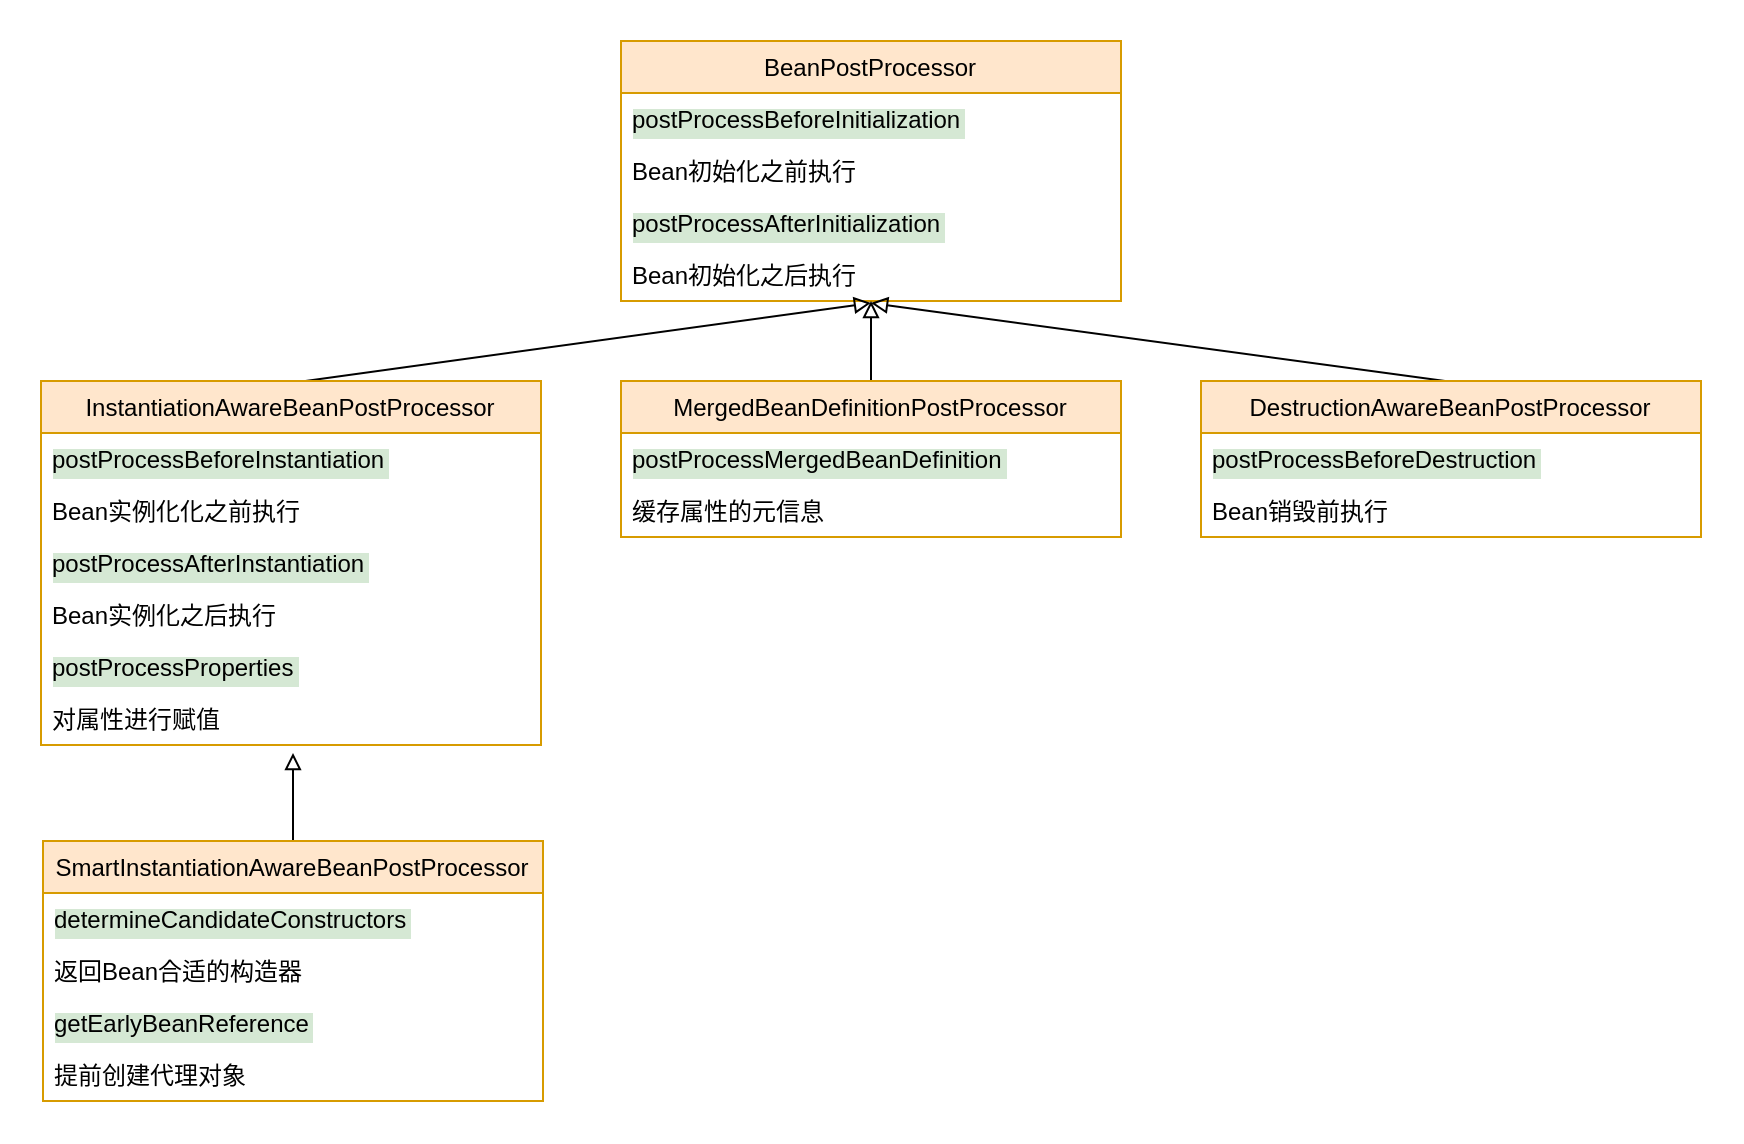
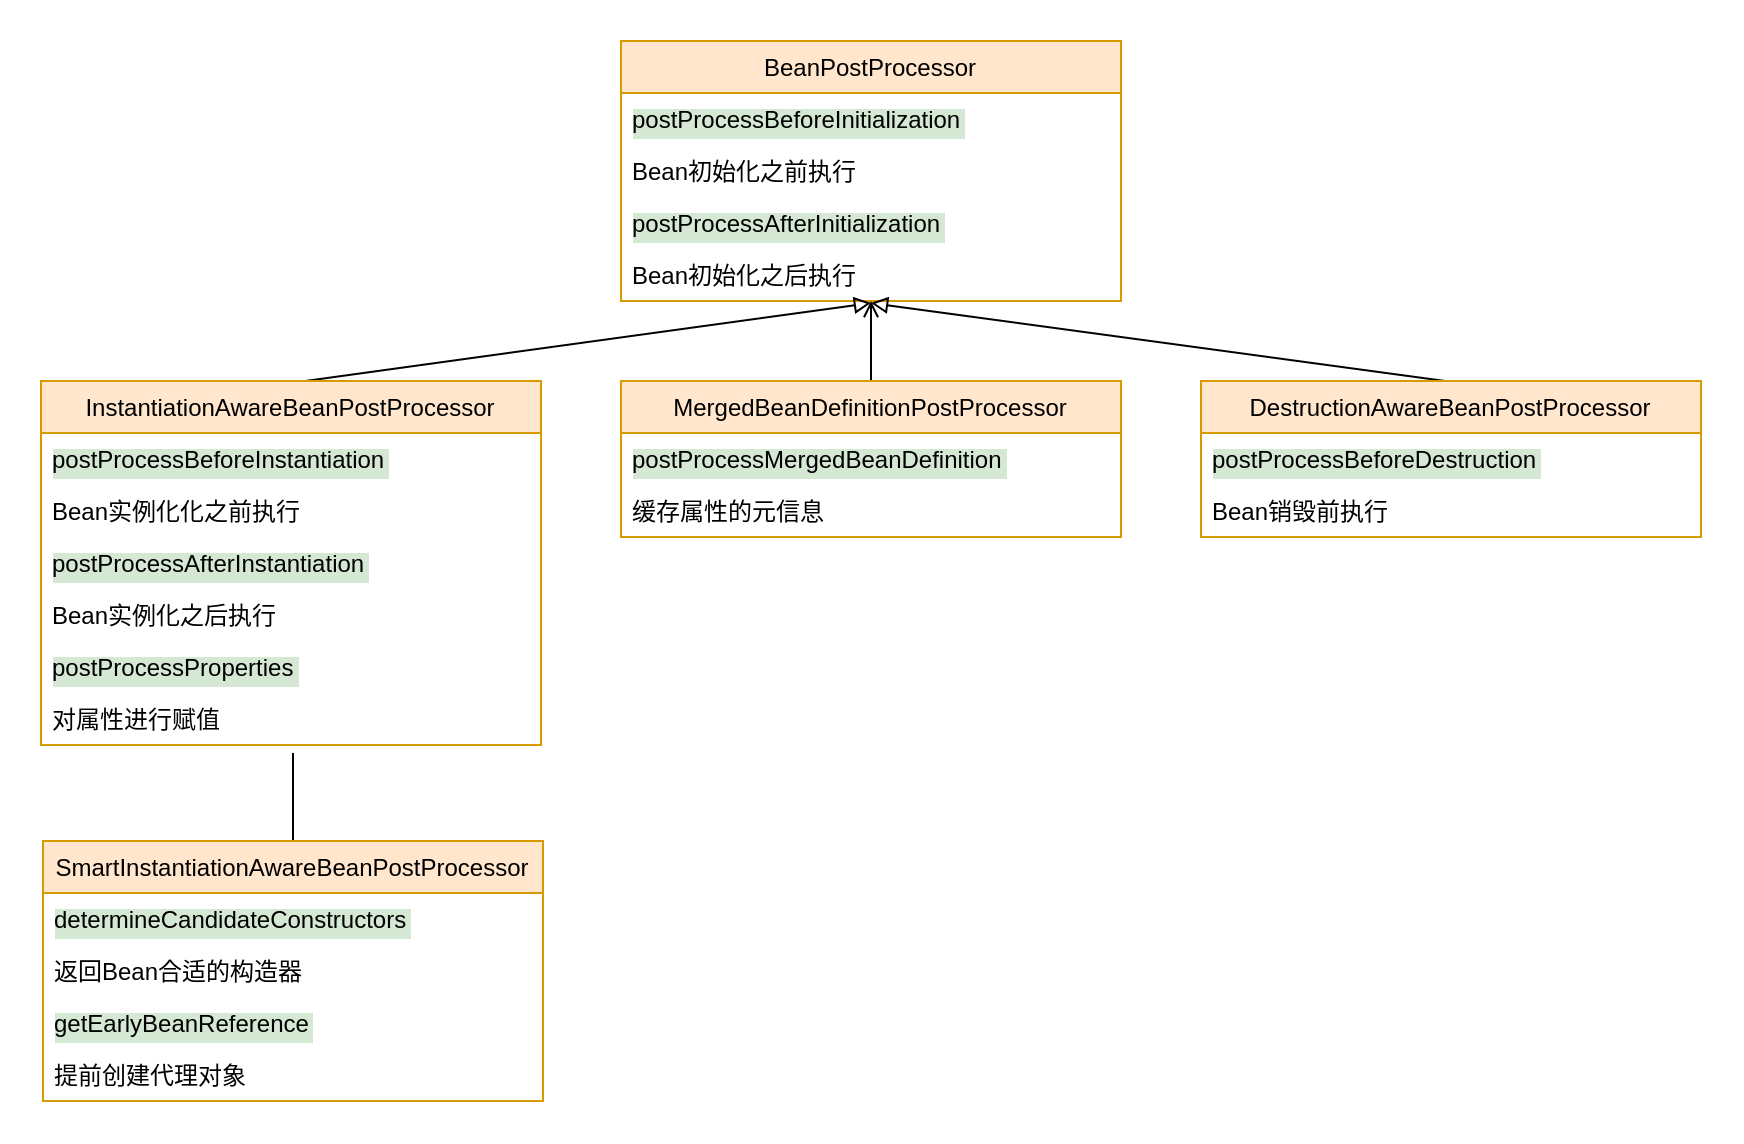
  <mxCell id="0" />
  <mxCell id="1" parent="0" />
  <mxCell id="2" value="BeanPostProcessor" style="swimlane;fontStyle=0;childLayout=stackLayout;horizontal=1;startSize=26;fillColor=#ffe6cc;horizontalStack=0;resizeParent=1;resizeParentMax=0;resizeLast=0;collapsible=1;marginBottom=0;strokeColor=#d79b00;" vertex="1" parent="1"><mxGeometry x="310" y="20" width="250" height="130" as="geometry" /></mxCell>
  <mxCell id="3" value="postProcessBeforeInitialization" style="text;strokeColor=none;fillColor=none;align=left;verticalAlign=top;spacingLeft=4;spacingRight=4;overflow=hidden;rotatable=0;points=[[0,0.5],[1,0.5]];portConstraint=eastwest;fontColor=#000000;labelBackgroundColor=#D5E8D4;" vertex="1" parent="2"><mxGeometry y="26" width="250" height="26" as="geometry" /></mxCell>
  <mxCell id="4" value="Bean初始化之前执行" style="text;strokeColor=none;fillColor=none;align=left;verticalAlign=top;spacingLeft=4;spacingRight=4;overflow=hidden;rotatable=0;points=[[0,0.5],[1,0.5]];portConstraint=eastwest;" vertex="1" parent="2"><mxGeometry y="52" width="250" height="26" as="geometry" /></mxCell>
  <mxCell id="5" value="postProcessAfterInitialization" style="text;strokeColor=none;fillColor=none;align=left;verticalAlign=top;spacingLeft=4;spacingRight=4;overflow=hidden;rotatable=0;points=[[0,0.5],[1,0.5]];portConstraint=eastwest;labelBackgroundColor=#D5E8D4;" vertex="1" parent="2"><mxGeometry y="78" width="250" height="26" as="geometry" /></mxCell>
  <mxCell id="6" value="Bean初始化之后执行" style="text;strokeColor=none;fillColor=none;align=left;verticalAlign=top;spacingLeft=4;spacingRight=4;overflow=hidden;rotatable=0;points=[[0,0.5],[1,0.5]];portConstraint=eastwest;" vertex="1" parent="2"><mxGeometry y="104" width="250" height="26" as="geometry" /></mxCell>
  <mxCell id="7" style="edgeStyle=none;rounded=0;orthogonalLoop=1;jettySize=auto;html=1;exitX=0.5;exitY=0;exitDx=0;exitDy=0;entryX=0.512;entryY=1.038;entryDx=0;entryDy=0;entryPerimeter=0;fontColor=#000000;endArrow=block;endFill=0;" edge="1" parent="1"><mxGeometry relative="1" as="geometry"><mxPoint x="722" y="190" as="sourcePoint" /><mxPoint x="435" y="150.988" as="targetPoint" /></mxGeometry></mxCell>
  <mxCell id="8" value="DestructionAwareBeanPostProcessor" style="swimlane;fontStyle=0;childLayout=stackLayout;horizontal=1;startSize=26;fillColor=#ffe6cc;horizontalStack=0;resizeParent=1;resizeParentMax=0;resizeLast=0;collapsible=1;marginBottom=0;strokeColor=#d79b00;" vertex="1" parent="1"><mxGeometry x="600" y="190" width="250" height="78" as="geometry" /></mxCell>
  <mxCell id="9" value="postProcessBeforeDestruction" style="text;strokeColor=none;fillColor=none;align=left;verticalAlign=top;spacingLeft=4;spacingRight=4;overflow=hidden;rotatable=0;points=[[0,0.5],[1,0.5]];portConstraint=eastwest;fontColor=#000000;labelBackgroundColor=#D5E8D4;" vertex="1" parent="8"><mxGeometry y="26" width="250" height="26" as="geometry" /></mxCell>
  <mxCell id="10" value="Bean销毁前执行" style="text;strokeColor=none;fillColor=none;align=left;verticalAlign=top;spacingLeft=4;spacingRight=4;overflow=hidden;rotatable=0;points=[[0,0.5],[1,0.5]];portConstraint=eastwest;" vertex="1" parent="8"><mxGeometry y="52" width="250" height="26" as="geometry" /></mxCell>
- <mxCell id="11" value="" style="edgeStyle=none;rounded=0;orthogonalLoop=1;jettySize=auto;html=1;fontColor=#000000;endArrow=block;endFill=0;" edge="1" parent="1" source="12" target="6"><mxGeometry relative="1" as="geometry" /></mxCell>
+ <mxCell id="11" value="" style="edgeStyle=none;rounded=0;orthogonalLoop=1;jettySize=auto;html=1;fontColor=#000000;endArrow=open;endFill=0;" edge="1" parent="1" source="12" target="6"><mxGeometry relative="1" as="geometry" /></mxCell>
  <mxCell id="12" value="MergedBeanDefinitionPostProcessor" style="swimlane;fontStyle=0;childLayout=stackLayout;horizontal=1;startSize=26;fillColor=#ffe6cc;horizontalStack=0;resizeParent=1;resizeParentMax=0;resizeLast=0;collapsible=1;marginBottom=0;strokeColor=#d79b00;" vertex="1" parent="1"><mxGeometry x="310" y="190" width="250" height="78" as="geometry" /></mxCell>
  <mxCell id="13" value="postProcessMergedBeanDefinition" style="text;strokeColor=none;fillColor=none;align=left;verticalAlign=top;spacingLeft=4;spacingRight=4;overflow=hidden;rotatable=0;points=[[0,0.5],[1,0.5]];portConstraint=eastwest;fontColor=#000000;labelBackgroundColor=#D5E8D4;" vertex="1" parent="12"><mxGeometry y="26" width="250" height="26" as="geometry" /></mxCell>
  <mxCell id="14" value="缓存属性的元信息" style="text;strokeColor=none;fillColor=none;align=left;verticalAlign=top;spacingLeft=4;spacingRight=4;overflow=hidden;rotatable=0;points=[[0,0.5],[1,0.5]];portConstraint=eastwest;" vertex="1" parent="12"><mxGeometry y="52" width="250" height="26" as="geometry" /></mxCell>
  <mxCell id="15" style="rounded=0;orthogonalLoop=1;jettySize=auto;html=1;exitX=0.5;exitY=0;exitDx=0;exitDy=0;fontColor=#000000;endArrow=block;endFill=0;" edge="1" parent="1"><mxGeometry relative="1" as="geometry"><mxPoint x="145" y="191" as="sourcePoint" /><mxPoint x="435" y="151" as="targetPoint" /></mxGeometry></mxCell>
  <mxCell id="16" value="InstantiationAwareBeanPostProcessor" style="swimlane;fontStyle=0;childLayout=stackLayout;horizontal=1;startSize=26;fillColor=#ffe6cc;horizontalStack=0;resizeParent=1;resizeParentMax=0;resizeLast=0;collapsible=1;marginBottom=0;strokeColor=#d79b00;" vertex="1" parent="1"><mxGeometry x="20" y="190" width="250" height="182" as="geometry" /></mxCell>
  <mxCell id="17" value="postProcessBeforeInstantiation" style="text;strokeColor=none;fillColor=none;align=left;verticalAlign=top;spacingLeft=4;spacingRight=4;overflow=hidden;rotatable=0;points=[[0,0.5],[1,0.5]];portConstraint=eastwest;fontColor=#000000;labelBackgroundColor=#D5E8D4;" vertex="1" parent="16"><mxGeometry y="26" width="250" height="26" as="geometry" /></mxCell>
  <mxCell id="18" value="Bean实例化化之前执行" style="text;strokeColor=none;fillColor=none;align=left;verticalAlign=top;spacingLeft=4;spacingRight=4;overflow=hidden;rotatable=0;points=[[0,0.5],[1,0.5]];portConstraint=eastwest;" vertex="1" parent="16"><mxGeometry y="52" width="250" height="26" as="geometry" /></mxCell>
  <mxCell id="19" value="postProcessAfterInstantiation" style="text;strokeColor=none;fillColor=none;align=left;verticalAlign=top;spacingLeft=4;spacingRight=4;overflow=hidden;rotatable=0;points=[[0,0.5],[1,0.5]];portConstraint=eastwest;labelBackgroundColor=#D5E8D4;" vertex="1" parent="16"><mxGeometry y="78" width="250" height="26" as="geometry" /></mxCell>
  <mxCell id="20" value="Bean实例化之后执行" style="text;strokeColor=none;fillColor=none;align=left;verticalAlign=top;spacingLeft=4;spacingRight=4;overflow=hidden;rotatable=0;points=[[0,0.5],[1,0.5]];portConstraint=eastwest;" vertex="1" parent="16"><mxGeometry y="104" width="250" height="26" as="geometry" /></mxCell>
  <mxCell id="21" value="postProcessProperties" style="text;strokeColor=none;fillColor=none;align=left;verticalAlign=top;spacingLeft=4;spacingRight=4;overflow=hidden;rotatable=0;points=[[0,0.5],[1,0.5]];portConstraint=eastwest;labelBackgroundColor=#D5E8D4;" vertex="1" parent="16"><mxGeometry y="130" width="250" height="26" as="geometry" /></mxCell>
  <mxCell id="22" value="对属性进行赋值" style="text;strokeColor=none;fillColor=none;align=left;verticalAlign=top;spacingLeft=4;spacingRight=4;overflow=hidden;rotatable=0;points=[[0,0.5],[1,0.5]];portConstraint=eastwest;" vertex="1" parent="16"><mxGeometry y="156" width="250" height="26" as="geometry" /></mxCell>
- <mxCell id="23" style="edgeStyle=none;rounded=0;orthogonalLoop=1;jettySize=auto;html=1;exitX=0.5;exitY=0;exitDx=0;exitDy=0;entryX=0.504;entryY=1.154;entryDx=0;entryDy=0;entryPerimeter=0;fontColor=#000000;endArrow=block;endFill=0;" edge="1" parent="1" source="24" target="22"><mxGeometry relative="1" as="geometry" /></mxCell>
+ <mxCell id="23" style="edgeStyle=none;rounded=0;orthogonalLoop=1;jettySize=auto;html=1;exitX=0.5;exitY=0;exitDx=0;exitDy=0;entryX=0.504;entryY=1.154;entryDx=0;entryDy=0;entryPerimeter=0;fontColor=#000000;endArrow=none;endFill=0;" edge="1" parent="1" source="24" target="22"><mxGeometry relative="1" as="geometry" /></mxCell>
  <mxCell id="24" value="SmartInstantiationAwareBeanPostProcessor" style="swimlane;fontStyle=0;childLayout=stackLayout;horizontal=1;startSize=26;fillColor=#ffe6cc;horizontalStack=0;resizeParent=1;resizeParentMax=0;resizeLast=0;collapsible=1;marginBottom=0;strokeColor=#d79b00;" vertex="1" parent="1"><mxGeometry x="21" y="420" width="250" height="130" as="geometry" /></mxCell>
  <mxCell id="25" value="determineCandidateConstructors" style="text;strokeColor=none;fillColor=none;align=left;verticalAlign=top;spacingLeft=4;spacingRight=4;overflow=hidden;rotatable=0;points=[[0,0.5],[1,0.5]];portConstraint=eastwest;fontColor=#000000;labelBackgroundColor=#D5E8D4;" vertex="1" parent="24"><mxGeometry y="26" width="250" height="26" as="geometry" /></mxCell>
  <mxCell id="26" value="返回Bean合适的构造器" style="text;strokeColor=none;fillColor=none;align=left;verticalAlign=top;spacingLeft=4;spacingRight=4;overflow=hidden;rotatable=0;points=[[0,0.5],[1,0.5]];portConstraint=eastwest;" vertex="1" parent="24"><mxGeometry y="52" width="250" height="26" as="geometry" /></mxCell>
  <mxCell id="27" value="getEarlyBeanReference" style="text;strokeColor=none;fillColor=none;align=left;verticalAlign=top;spacingLeft=4;spacingRight=4;overflow=hidden;rotatable=0;points=[[0,0.5],[1,0.5]];portConstraint=eastwest;labelBackgroundColor=#D5E8D4;" vertex="1" parent="24"><mxGeometry y="78" width="250" height="26" as="geometry" /></mxCell>
  <mxCell id="28" value="提前创建代理对象" style="text;strokeColor=none;fillColor=none;align=left;verticalAlign=top;spacingLeft=4;spacingRight=4;overflow=hidden;rotatable=0;points=[[0,0.5],[1,0.5]];portConstraint=eastwest;" vertex="1" parent="24"><mxGeometry y="104" width="250" height="26" as="geometry" /></mxCell>
